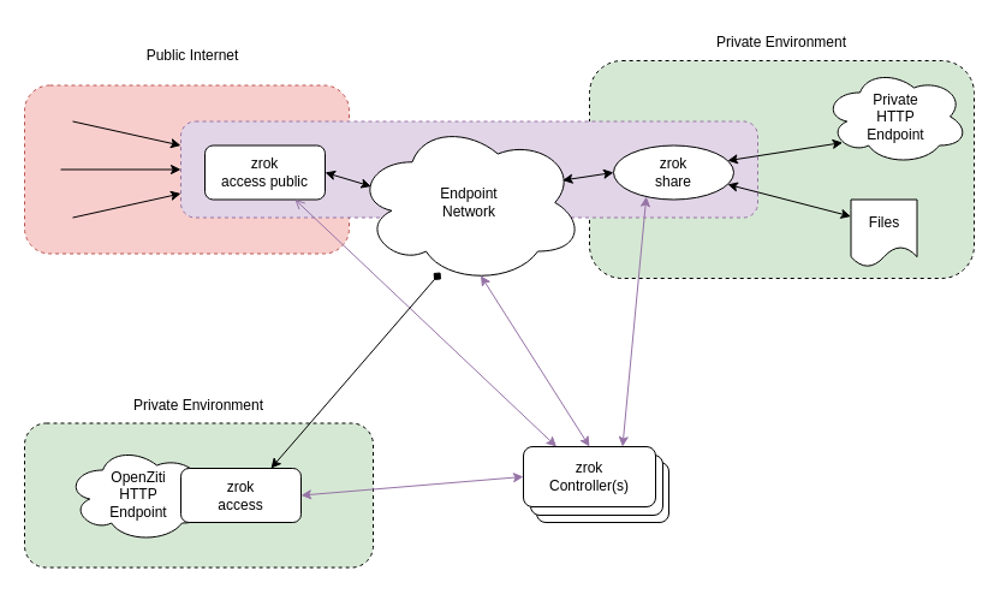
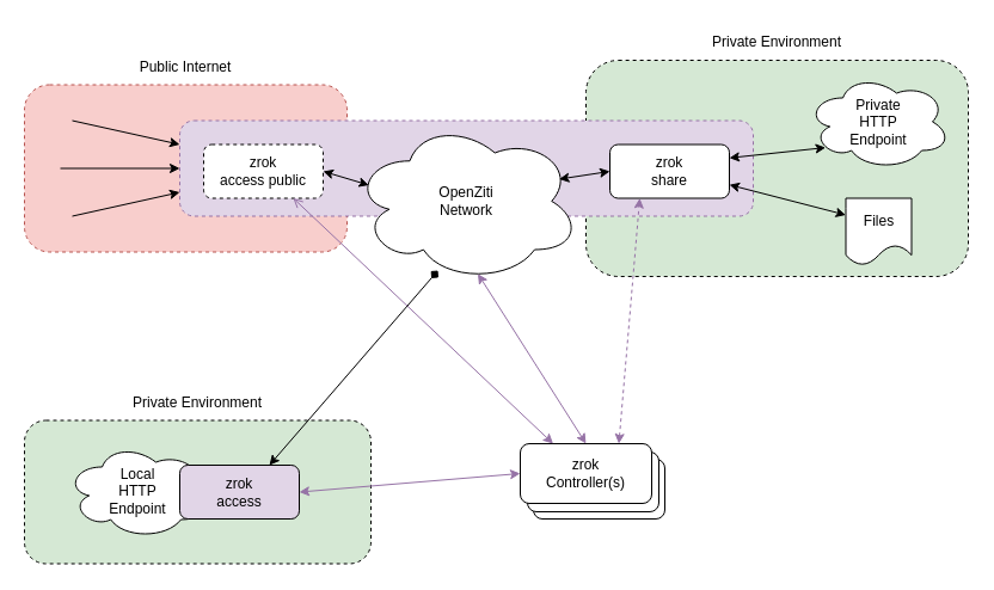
  <mxCell id="0" />
  <mxCell id="1" parent="0" />
  <mxCell id="2" value="" style="rounded=1;whiteSpace=wrap;html=1;fillColor=#f8cecc;dashed=1;strokeColor=#b85450;" parent="1" vertex="1"><mxGeometry x="20" y="70.5" width="270" height="140" as="geometry" /></mxCell>
  <mxCell id="3" value="" style="rounded=1;whiteSpace=wrap;html=1;fillColor=#D5E8D4;dashed=1;" parent="1" vertex="1"><mxGeometry x="490" y="50" width="320" height="181" as="geometry" /></mxCell>
  <mxCell id="4" value="" style="rounded=1;whiteSpace=wrap;html=1;fillColor=default;" parent="1" vertex="1"><mxGeometry x="446" y="384" width="110" height="50" as="geometry" /></mxCell>
  <mxCell id="5" value="" style="rounded=1;whiteSpace=wrap;html=1;fillColor=#e1d5e7;dashed=1;strokeColor=#9673a6;" parent="1" vertex="1"><mxGeometry x="150" y="100.5" width="480" height="80" as="geometry" /></mxCell>
- <mxCell id="6" value="zrok&lt;br&gt;access public" style="rounded=1;whiteSpace=wrap;html=1;" parent="1" vertex="1"><mxGeometry x="170" y="120.5" width="100" height="45" as="geometry" /></mxCell>
- <mxCell id="7" value="zrok&lt;br&gt;share" style="ellipse;whiteSpace=wrap;html=1;" parent="1" vertex="1"><mxGeometry x="510" y="120.5" width="100" height="45" as="geometry" /></mxCell>
- <mxCell id="8" value="Endpoint&lt;br&gt;Network" style="ellipse;shape=cloud;whiteSpace=wrap;html=1;" parent="1" vertex="1"><mxGeometry x="295" y="100.5" width="190" height="135" as="geometry" /></mxCell>
+ <mxCell id="6" value="zrok&lt;br&gt;access public" style="rounded=1;whiteSpace=wrap;html=1;dashed=1;" parent="1" vertex="1"><mxGeometry x="170" y="120.5" width="100" height="45" as="geometry" /></mxCell>
+ <mxCell id="7" value="zrok&lt;br&gt;share" style="rounded=1;whiteSpace=wrap;html=1;" parent="1" vertex="1"><mxGeometry x="510" y="120.5" width="100" height="45" as="geometry" /></mxCell>
+ <mxCell id="8" value="OpenZiti&lt;br&gt;Network" style="ellipse;shape=cloud;whiteSpace=wrap;html=1;" parent="1" vertex="1"><mxGeometry x="295" y="100.5" width="190" height="135" as="geometry" /></mxCell>
  <mxCell id="9" value="" style="endArrow=classic;html=1;rounded=0;entryX=0;entryY=0.25;entryDx=0;entryDy=0;" parent="1" target="5" edge="1"><mxGeometry width="50" height="50" relative="1" as="geometry"><mxPoint x="60" y="100.5" as="sourcePoint" /><mxPoint x="40" y="90.5" as="targetPoint" /></mxGeometry></mxCell>
  <mxCell id="10" value="" style="endArrow=classic;html=1;rounded=0;entryX=0;entryY=0.75;entryDx=0;entryDy=0;" parent="1" target="5" edge="1"><mxGeometry width="50" height="50" relative="1" as="geometry"><mxPoint x="60" y="180.5" as="sourcePoint" /><mxPoint x="120" y="178" as="targetPoint" /></mxGeometry></mxCell>
  <mxCell id="11" value="" style="endArrow=classic;html=1;rounded=0;entryX=0;entryY=0.5;entryDx=0;entryDy=0;" parent="1" target="5" edge="1"><mxGeometry width="50" height="50" relative="1" as="geometry"><mxPoint x="50" y="140.5" as="sourcePoint" /><mxPoint x="70" y="110.5" as="targetPoint" /></mxGeometry></mxCell>
  <mxCell id="12" value="" style="endArrow=classic;startArrow=classic;html=1;rounded=0;entryX=0.07;entryY=0.4;entryDx=0;entryDy=0;entryPerimeter=0;exitX=1;exitY=0.5;exitDx=0;exitDy=0;" parent="1" source="6" target="8" edge="1"><mxGeometry width="50" height="50" relative="1" as="geometry"><mxPoint x="270" y="280.5" as="sourcePoint" /><mxPoint x="330" y="280.5" as="targetPoint" /></mxGeometry></mxCell>
  <mxCell id="13" value="" style="endArrow=classic;startArrow=classic;html=1;rounded=0;entryX=0;entryY=0.5;entryDx=0;entryDy=0;exitX=0.908;exitY=0.363;exitDx=0;exitDy=0;exitPerimeter=0;" parent="1" source="8" target="7" edge="1"><mxGeometry width="50" height="50" relative="1" as="geometry"><mxPoint x="520" y="250.5" as="sourcePoint" /><mxPoint x="558.3" y="262" as="targetPoint" /></mxGeometry></mxCell>
  <mxCell id="14" value="" style="rounded=1;whiteSpace=wrap;html=1;fillColor=default;" parent="1" vertex="1"><mxGeometry x="441" y="378" width="110" height="50" as="geometry" /></mxCell>
  <mxCell id="15" value="zrok&lt;br&gt;Controller(s)" style="rounded=1;whiteSpace=wrap;html=1;fillColor=default;" parent="1" vertex="1"><mxGeometry x="435" y="371" width="110" height="50" as="geometry" /></mxCell>
  <mxCell id="16" value="" style="endArrow=open;startArrow=classic;html=1;rounded=0;entryX=0.75;entryY=1;entryDx=0;entryDy=0;exitX=0.25;exitY=0;exitDx=0;exitDy=0;strokeColor=#9673a6;fillColor=#e1d5e7;" parent="1" source="15" target="6" edge="1"><mxGeometry width="50" height="50" relative="1" as="geometry"><mxPoint x="180" y="370.5" as="sourcePoint" /><mxPoint x="230" y="320.5" as="targetPoint" /></mxGeometry></mxCell>
  <mxCell id="17" value="" style="endArrow=classic;startArrow=classic;html=1;rounded=0;entryX=0.55;entryY=0.95;entryDx=0;entryDy=0;exitX=0.5;exitY=0;exitDx=0;exitDy=0;strokeColor=#9673a6;fillColor=#e1d5e7;entryPerimeter=0;" parent="1" source="15" target="8" edge="1"><mxGeometry width="50" height="50" relative="1" as="geometry"><mxPoint x="367" y="320.5" as="sourcePoint" /><mxPoint x="255" y="175.5" as="targetPoint" /></mxGeometry></mxCell>
- <mxCell id="18" value="" style="endArrow=classic;startArrow=classic;html=1;rounded=0;entryX=0.25;entryY=1;entryDx=0;entryDy=0;exitX=0.75;exitY=0;exitDx=0;exitDy=0;strokeColor=#9673a6;fillColor=#e1d5e7;" parent="1" source="15" target="7" edge="1"><mxGeometry width="50" height="50" relative="1" as="geometry"><mxPoint x="394.5" y="320.5" as="sourcePoint" /><mxPoint x="409.5" y="238.75" as="targetPoint" /></mxGeometry></mxCell>
- <mxCell id="19" value="Private&lt;br&gt;HTTP&lt;br&gt;Endpoint" style="ellipse;shape=cloud;whiteSpace=wrap;html=1;fillColor=default;" parent="1" vertex="1"><mxGeometry x="685" y="56.5" width="120" height="80" as="geometry" /></mxCell>
+ <mxCell id="18" value="" style="endArrow=classic;startArrow=classic;html=1;rounded=0;entryX=0.25;entryY=1;entryDx=0;entryDy=0;exitX=0.75;exitY=0;exitDx=0;exitDy=0;strokeColor=#9673a6;fillColor=#e1d5e7;dashed=1;" parent="1" source="15" target="7" edge="1"><mxGeometry width="50" height="50" relative="1" as="geometry"><mxPoint x="394.5" y="320.5" as="sourcePoint" /><mxPoint x="409.5" y="238.75" as="targetPoint" /></mxGeometry></mxCell>
+ <mxCell id="19" value="Private&lt;br&gt;HTTP&lt;br&gt;Endpoint" style="ellipse;shape=cloud;whiteSpace=wrap;html=1;fillColor=default;" parent="1" vertex="1"><mxGeometry x="675" y="61.5" width="120" height="80" as="geometry" /></mxCell>
  <mxCell id="20" value="" style="endArrow=classic;startArrow=classic;html=1;rounded=0;strokeColor=#000000;exitX=1;exitY=0.25;exitDx=0;exitDy=0;entryX=0.13;entryY=0.77;entryDx=0;entryDy=0;entryPerimeter=0;" parent="1" source="7" target="19" edge="1"><mxGeometry width="50" height="50" relative="1" as="geometry"><mxPoint x="660" y="260.5" as="sourcePoint" /><mxPoint x="710" y="210.5" as="targetPoint" /></mxGeometry></mxCell>
  <mxCell id="21" value="Private Environment" style="text;html=1;strokeColor=none;fillColor=none;align=center;verticalAlign=middle;whiteSpace=wrap;rounded=0;dashed=1;" parent="1" vertex="1"><mxGeometry x="570" y="20" width="160" height="30" as="geometry" /></mxCell>
- <mxCell id="22" value="Public Internet" style="text;html=1;strokeColor=none;fillColor=none;align=center;verticalAlign=middle;whiteSpace=wrap;rounded=0;dashed=1;" parent="1" vertex="1"><mxGeometry x="80" y="30.5" width="160" height="30" as="geometry" /></mxCell>
+ <mxCell id="22" value="Public Internet" style="text;html=1;strokeColor=none;fillColor=none;align=center;verticalAlign=middle;whiteSpace=wrap;rounded=0;dashed=1;" parent="1" vertex="1"><mxGeometry x="75" y="40.5" width="160" height="30" as="geometry" /></mxCell>
  <mxCell id="23" value="Files" style="shape=document;whiteSpace=wrap;html=1;boundedLbl=1;" vertex="1" parent="1"><mxGeometry x="707.5" y="165.5" width="55" height="56" as="geometry" /></mxCell>
  <mxCell id="24" value="" style="endArrow=classic;startArrow=classic;html=1;rounded=0;entryX=0;entryY=0.25;entryDx=0;entryDy=0;exitX=1;exitY=0.75;exitDx=0;exitDy=0;" edge="1" parent="1" source="7" target="23"><mxGeometry width="50" height="50" relative="1" as="geometry"><mxPoint x="615" y="241.5" as="sourcePoint" /><mxPoint x="665" y="191.5" as="targetPoint" /></mxGeometry></mxCell>
  <mxCell id="25" value="" style="rounded=1;whiteSpace=wrap;html=1;fillColor=#D5E8D4;dashed=1;" vertex="1" parent="1"><mxGeometry x="20" y="351.5" width="290" height="120" as="geometry" /></mxCell>
  <mxCell id="26" value="Private Environment" style="text;html=1;strokeColor=none;fillColor=none;align=center;verticalAlign=middle;whiteSpace=wrap;rounded=0;dashed=1;" vertex="1" parent="1"><mxGeometry x="85" y="321.5" width="160" height="30" as="geometry" /></mxCell>
  <mxCell id="27" value="" style="endArrow=diamond;startArrow=classic;html=1;rounded=0;entryX=0.374;entryY=0.93;entryDx=0;entryDy=0;entryPerimeter=0;exitX=0.75;exitY=0;exitDx=0;exitDy=0;" edge="1" parent="1" source="30" target="8"><mxGeometry width="50" height="50" relative="1" as="geometry"><mxPoint x="275" y="336" as="sourcePoint" /><mxPoint x="325" y="286" as="targetPoint" /></mxGeometry></mxCell>
  <mxCell id="28" value="" style="endArrow=classic;startArrow=classic;html=1;rounded=0;entryX=0;entryY=0.5;entryDx=0;entryDy=0;exitX=1;exitY=0.5;exitDx=0;exitDy=0;strokeColor=#9673A6;" edge="1" parent="1" source="30" target="15"><mxGeometry width="50" height="50" relative="1" as="geometry"><mxPoint x="345" y="696" as="sourcePoint" /><mxPoint x="395" y="646" as="targetPoint" /></mxGeometry></mxCell>
- <mxCell id="29" value="OpenZiti&lt;br&gt;HTTP&lt;br&gt;Endpoint" style="ellipse;shape=cloud;whiteSpace=wrap;html=1;" vertex="1" parent="1"><mxGeometry x="55" y="370.5" width="120" height="80" as="geometry" /></mxCell>
- <mxCell id="30" value="zrok&lt;br&gt;access" style="rounded=1;whiteSpace=wrap;html=1;" vertex="1" parent="1"><mxGeometry x="150" y="389" width="100" height="45" as="geometry" /></mxCell>
+ <mxCell id="29" value="Local&lt;br&gt;HTTP&lt;br&gt;Endpoint" style="ellipse;shape=cloud;whiteSpace=wrap;html=1;" vertex="1" parent="1"><mxGeometry x="55" y="370.5" width="120" height="80" as="geometry" /></mxCell>
+ <mxCell id="30" value="zrok&lt;br&gt;access" style="rounded=1;whiteSpace=wrap;html=1;fillColor=#e1d5e7;" vertex="1" parent="1"><mxGeometry x="150" y="389" width="100" height="45" as="geometry" /></mxCell>
